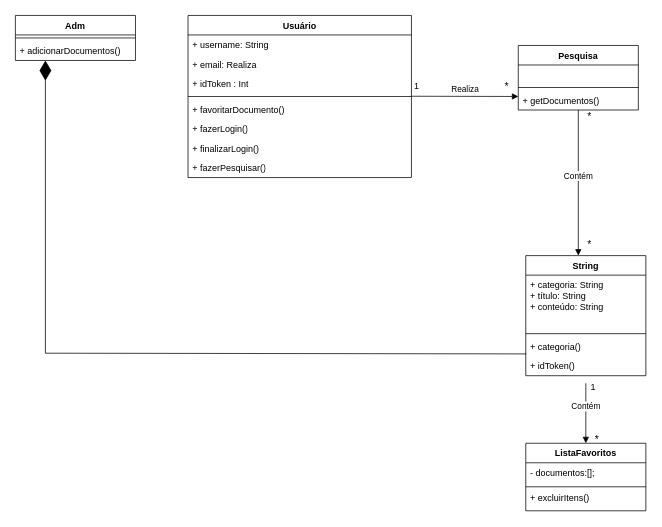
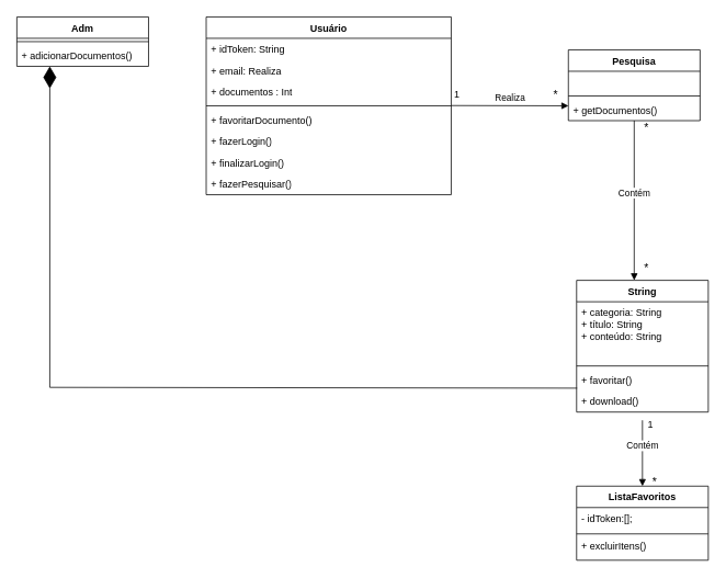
  <mxCell id="0" />
  <mxCell id="1" parent="0" />
  <mxCell id="2" value="Usuário" style="swimlane;fontStyle=1;align=center;verticalAlign=top;childLayout=stackLayout;horizontal=1;startSize=26;horizontalStack=0;resizeParent=1;resizeParentMax=0;resizeLast=0;collapsible=1;marginBottom=0;whiteSpace=wrap;html=1;" parent="1" vertex="1"><mxGeometry x="250" y="20" width="297.67" height="216" as="geometry" /></mxCell>
- <mxCell id="3" value="+ username: String&lt;br&gt;&lt;br&gt;" style="text;strokeColor=none;fillColor=none;align=left;verticalAlign=top;spacingLeft=4;spacingRight=4;overflow=hidden;rotatable=0;points=[[0,0.5],[1,0.5]];portConstraint=eastwest;whiteSpace=wrap;html=1;" parent="2" vertex="1"><mxGeometry y="26" width="297.67" height="26" as="geometry" /></mxCell>
+ <mxCell id="3" value="+ idToken: String&lt;br&gt;&lt;br&gt;" style="text;strokeColor=none;fillColor=none;align=left;verticalAlign=top;spacingLeft=4;spacingRight=4;overflow=hidden;rotatable=0;points=[[0,0.5],[1,0.5]];portConstraint=eastwest;whiteSpace=wrap;html=1;" parent="2" vertex="1"><mxGeometry y="26" width="297.67" height="26" as="geometry" /></mxCell>
  <mxCell id="4" value="+ email: Realiza" style="text;strokeColor=none;fillColor=none;align=left;verticalAlign=top;spacingLeft=4;spacingRight=4;overflow=hidden;rotatable=0;points=[[0,0.5],[1,0.5]];portConstraint=eastwest;whiteSpace=wrap;html=1;" parent="2" vertex="1"><mxGeometry y="52" width="297.67" height="26" as="geometry" /></mxCell>
- <mxCell id="5" value="+ idToken : Int" style="text;strokeColor=none;fillColor=none;align=left;verticalAlign=top;spacingLeft=4;spacingRight=4;overflow=hidden;rotatable=0;points=[[0,0.5],[1,0.5]];portConstraint=eastwest;whiteSpace=wrap;html=1;" parent="2" vertex="1"><mxGeometry y="78" width="297.67" height="26" as="geometry" /></mxCell>
+ <mxCell id="5" value="+ documentos : Int" style="text;strokeColor=none;fillColor=none;align=left;verticalAlign=top;spacingLeft=4;spacingRight=4;overflow=hidden;rotatable=0;points=[[0,0.5],[1,0.5]];portConstraint=eastwest;whiteSpace=wrap;html=1;" parent="2" vertex="1"><mxGeometry y="78" width="297.67" height="26" as="geometry" /></mxCell>
  <mxCell id="6" value="" style="line;strokeWidth=1;fillColor=none;align=left;verticalAlign=middle;spacingTop=-1;spacingLeft=3;spacingRight=3;rotatable=0;labelPosition=right;points=[];portConstraint=eastwest;strokeColor=inherit;" parent="2" vertex="1"><mxGeometry y="104" width="297.67" height="8" as="geometry" /></mxCell>
  <mxCell id="7" value="+ favoritarDocumento()" style="text;strokeColor=none;fillColor=none;align=left;verticalAlign=top;spacingLeft=4;spacingRight=4;overflow=hidden;rotatable=0;points=[[0,0.5],[1,0.5]];portConstraint=eastwest;whiteSpace=wrap;html=1;" parent="2" vertex="1"><mxGeometry y="112" width="297.67" height="26" as="geometry" /></mxCell>
  <mxCell id="8" value="+ fazerLogin()" style="text;strokeColor=none;fillColor=none;align=left;verticalAlign=top;spacingLeft=4;spacingRight=4;overflow=hidden;rotatable=0;points=[[0,0.5],[1,0.5]];portConstraint=eastwest;whiteSpace=wrap;html=1;" parent="2" vertex="1"><mxGeometry y="138" width="297.67" height="26" as="geometry" /></mxCell>
  <mxCell id="9" value="+ finalizarLogin()" style="text;strokeColor=none;fillColor=none;align=left;verticalAlign=top;spacingLeft=4;spacingRight=4;overflow=hidden;rotatable=0;points=[[0,0.5],[1,0.5]];portConstraint=eastwest;whiteSpace=wrap;html=1;" parent="2" vertex="1"><mxGeometry y="164" width="297.67" height="26" as="geometry" /></mxCell>
  <mxCell id="10" value="+ fazerPesquisar()" style="text;strokeColor=none;fillColor=none;align=left;verticalAlign=top;spacingLeft=4;spacingRight=4;overflow=hidden;rotatable=0;points=[[0,0.5],[1,0.5]];portConstraint=eastwest;whiteSpace=wrap;html=1;" parent="2" vertex="1"><mxGeometry y="190" width="297.67" height="26" as="geometry" /></mxCell>
  <mxCell id="11" value="Pesquisa" style="swimlane;fontStyle=1;align=center;verticalAlign=top;childLayout=stackLayout;horizontal=1;startSize=26;horizontalStack=0;resizeParent=1;resizeParentMax=0;resizeLast=0;collapsible=1;marginBottom=0;whiteSpace=wrap;html=1;" parent="1" vertex="1"><mxGeometry x="690" y="60" width="160" height="86" as="geometry" /></mxCell>
  <mxCell id="12" value="&amp;nbsp;&amp;nbsp;" style="text;strokeColor=none;fillColor=none;align=left;verticalAlign=top;spacingLeft=4;spacingRight=4;overflow=hidden;rotatable=0;points=[[0,0.5],[1,0.5]];portConstraint=eastwest;whiteSpace=wrap;html=1;" parent="11" vertex="1"><mxGeometry y="26" width="160" height="26" as="geometry" /></mxCell>
  <mxCell id="13" value="" style="line;strokeWidth=1;fillColor=none;align=left;verticalAlign=middle;spacingTop=-1;spacingLeft=3;spacingRight=3;rotatable=0;labelPosition=right;points=[];portConstraint=eastwest;strokeColor=inherit;" parent="11" vertex="1"><mxGeometry y="52" width="160" height="8" as="geometry" /></mxCell>
  <mxCell id="14" value="+ getDocumentos()" style="text;strokeColor=none;fillColor=none;align=left;verticalAlign=top;spacingLeft=4;spacingRight=4;overflow=hidden;rotatable=0;points=[[0,0.5],[1,0.5]];portConstraint=eastwest;whiteSpace=wrap;html=1;" parent="11" vertex="1"><mxGeometry y="60" width="160" height="26" as="geometry" /></mxCell>
  <mxCell id="15" value="Adm" style="swimlane;fontStyle=1;align=center;verticalAlign=top;childLayout=stackLayout;horizontal=1;startSize=26;horizontalStack=0;resizeParent=1;resizeParentMax=0;resizeLast=0;collapsible=1;marginBottom=0;whiteSpace=wrap;html=1;" parent="1" vertex="1"><mxGeometry x="20" y="20" width="160" height="60" as="geometry" /></mxCell>
  <mxCell id="16" value="" style="line;strokeWidth=1;fillColor=none;align=left;verticalAlign=middle;spacingTop=-1;spacingLeft=3;spacingRight=3;rotatable=0;labelPosition=right;points=[];portConstraint=eastwest;strokeColor=inherit;" parent="15" vertex="1"><mxGeometry y="26" width="160" height="8" as="geometry" /></mxCell>
  <mxCell id="17" value="+ adicionarDocumentos()" style="text;strokeColor=none;fillColor=none;align=left;verticalAlign=top;spacingLeft=4;spacingRight=4;overflow=hidden;rotatable=0;points=[[0,0.5],[1,0.5]];portConstraint=eastwest;whiteSpace=wrap;html=1;" parent="15" vertex="1"><mxGeometry y="34" width="160" height="26" as="geometry" /></mxCell>
  <mxCell id="18" value="Realiza" style="html=1;verticalAlign=bottom;endArrow=block;curved=0;rounded=0;entryX=0.001;entryY=0.307;entryDx=0;entryDy=0;entryPerimeter=0;" parent="1" target="14" edge="1"><mxGeometry width="80" relative="1" as="geometry"><mxPoint x="547.67" y="127.66" as="sourcePoint" /><mxPoint x="700" y="128" as="targetPoint" /></mxGeometry></mxCell>
  <mxCell id="19" value="&lt;font style=&quot;font-size: 14px;&quot;&gt;*&lt;/font&gt;" style="text;html=1;strokeColor=none;fillColor=none;align=center;verticalAlign=middle;whiteSpace=wrap;rounded=0;" parent="1" vertex="1"><mxGeometry x="670" y="110" width="10" height="10" as="geometry" /></mxCell>
  <mxCell id="20" value="1" style="text;html=1;strokeColor=none;fillColor=none;align=center;verticalAlign=middle;whiteSpace=wrap;rounded=0;" parent="1" vertex="1"><mxGeometry x="550" y="110" width="10" height="10" as="geometry" /></mxCell>
  <mxCell id="21" value="Contém" style="html=1;verticalAlign=bottom;endArrow=block;curved=0;rounded=0;entryX=0.5;entryY=0;entryDx=0;entryDy=0;" parent="1" source="14" edge="1"><mxGeometry width="80" relative="1" as="geometry"><mxPoint x="640" y="240" as="sourcePoint" /><mxPoint x="770" y="340" as="targetPoint" /></mxGeometry></mxCell>
  <mxCell id="22" value="&lt;font style=&quot;font-size: 14px;&quot;&gt;*&lt;/font&gt;" style="text;html=1;strokeColor=none;fillColor=none;align=center;verticalAlign=middle;whiteSpace=wrap;rounded=0;" parent="1" vertex="1"><mxGeometry x="780" y="320" width="10" height="10" as="geometry" /></mxCell>
  <mxCell id="23" value="ListaFavoritos" style="swimlane;fontStyle=1;align=center;verticalAlign=top;childLayout=stackLayout;horizontal=1;startSize=26;horizontalStack=0;resizeParent=1;resizeParentMax=0;resizeLast=0;collapsible=1;marginBottom=0;whiteSpace=wrap;html=1;" parent="1" vertex="1"><mxGeometry x="700" y="590" width="160" height="90" as="geometry" /></mxCell>
- <mxCell id="24" value="- documentos:[];" style="text;strokeColor=none;fillColor=none;align=left;verticalAlign=top;spacingLeft=4;spacingRight=4;overflow=hidden;rotatable=0;points=[[0,0.5],[1,0.5]];portConstraint=eastwest;whiteSpace=wrap;html=1;" vertex="1" parent="23"><mxGeometry y="26" width="160" height="30" as="geometry" /></mxCell>
+ <mxCell id="24" value="- idToken:[];" style="text;strokeColor=none;fillColor=none;align=left;verticalAlign=top;spacingLeft=4;spacingRight=4;overflow=hidden;rotatable=0;points=[[0,0.5],[1,0.5]];portConstraint=eastwest;whiteSpace=wrap;html=1;" vertex="1" parent="23"><mxGeometry y="26" width="160" height="30" as="geometry" /></mxCell>
  <mxCell id="25" value="" style="line;strokeWidth=1;fillColor=none;align=left;verticalAlign=middle;spacingTop=-1;spacingLeft=3;spacingRight=3;rotatable=0;labelPosition=right;points=[];portConstraint=eastwest;strokeColor=inherit;" parent="23" vertex="1"><mxGeometry y="56" width="160" height="4" as="geometry" /></mxCell>
  <mxCell id="26" value="+ excluirItens()" style="text;strokeColor=none;fillColor=none;align=left;verticalAlign=top;spacingLeft=4;spacingRight=4;overflow=hidden;rotatable=0;points=[[0,0.5],[1,0.5]];portConstraint=eastwest;whiteSpace=wrap;html=1;" parent="23" vertex="1"><mxGeometry y="60" width="160" height="30" as="geometry" /></mxCell>
  <mxCell id="27" value="" style="endArrow=diamondThin;endFill=1;endSize=24;html=1;rounded=0;exitX=0.004;exitY=0.883;exitDx=0;exitDy=0;exitPerimeter=0;" parent="1" source="31" edge="1"><mxGeometry width="160" relative="1" as="geometry"><mxPoint x="691.44" y="485.6" as="sourcePoint" /><mxPoint x="60" y="80" as="targetPoint" /><Array as="points"><mxPoint x="60" y="470" /></Array></mxGeometry></mxCell>
  <mxCell id="28" value="String" style="swimlane;fontStyle=1;align=center;verticalAlign=top;childLayout=stackLayout;horizontal=1;startSize=26;horizontalStack=0;resizeParent=1;resizeParentMax=0;resizeLast=0;collapsible=1;marginBottom=0;whiteSpace=wrap;html=1;" parent="1" vertex="1"><mxGeometry x="700" y="340" width="160" height="160" as="geometry" /></mxCell>
  <mxCell id="29" value="+ categoria: String&lt;br&gt;+ título: String&lt;br&gt;+ conteúdo: String" style="text;strokeColor=none;fillColor=none;align=left;verticalAlign=top;spacingLeft=4;spacingRight=4;overflow=hidden;rotatable=0;points=[[0,0.5],[1,0.5]];portConstraint=eastwest;whiteSpace=wrap;html=1;" parent="28" vertex="1"><mxGeometry y="26" width="160" height="74" as="geometry" /></mxCell>
  <mxCell id="30" value="" style="line;strokeWidth=1;fillColor=none;align=left;verticalAlign=middle;spacingTop=-1;spacingLeft=3;spacingRight=3;rotatable=0;labelPosition=right;points=[];portConstraint=eastwest;strokeColor=inherit;" parent="28" vertex="1"><mxGeometry y="100" width="160" height="8" as="geometry" /></mxCell>
- <mxCell id="31" value="+ categoria()" style="text;strokeColor=none;fillColor=none;align=left;verticalAlign=top;spacingLeft=4;spacingRight=4;overflow=hidden;rotatable=0;points=[[0,0.5],[1,0.5]];portConstraint=eastwest;whiteSpace=wrap;html=1;" parent="28" vertex="1"><mxGeometry y="108" width="160" height="26" as="geometry" /></mxCell>
- <mxCell id="32" value="+ idToken()" style="text;strokeColor=none;fillColor=none;align=left;verticalAlign=top;spacingLeft=4;spacingRight=4;overflow=hidden;rotatable=0;points=[[0,0.5],[1,0.5]];portConstraint=eastwest;whiteSpace=wrap;html=1;" vertex="1" parent="28"><mxGeometry y="134" width="160" height="26" as="geometry" /></mxCell>
+ <mxCell id="31" value="+ favoritar()" style="text;strokeColor=none;fillColor=none;align=left;verticalAlign=top;spacingLeft=4;spacingRight=4;overflow=hidden;rotatable=0;points=[[0,0.5],[1,0.5]];portConstraint=eastwest;whiteSpace=wrap;html=1;" parent="28" vertex="1"><mxGeometry y="108" width="160" height="26" as="geometry" /></mxCell>
+ <mxCell id="32" value="+ download()" style="text;strokeColor=none;fillColor=none;align=left;verticalAlign=top;spacingLeft=4;spacingRight=4;overflow=hidden;rotatable=0;points=[[0,0.5],[1,0.5]];portConstraint=eastwest;whiteSpace=wrap;html=1;" vertex="1" parent="28"><mxGeometry y="134" width="160" height="26" as="geometry" /></mxCell>
  <mxCell id="33" value="Contém" style="html=1;verticalAlign=bottom;endArrow=block;curved=0;rounded=0;" edge="1" parent="1"><mxGeometry width="80" relative="1" as="geometry"><mxPoint x="780" y="510" as="sourcePoint" /><mxPoint x="780" y="590" as="targetPoint" /></mxGeometry></mxCell>
  <mxCell id="34" value="&lt;font style=&quot;font-size: 14px;&quot;&gt;*&lt;/font&gt;" style="text;html=1;strokeColor=none;fillColor=none;align=center;verticalAlign=middle;whiteSpace=wrap;rounded=0;" vertex="1" parent="1"><mxGeometry x="780" y="150" width="10" height="10" as="geometry" /></mxCell>
  <mxCell id="35" value="1" style="text;html=1;strokeColor=none;fillColor=none;align=center;verticalAlign=middle;whiteSpace=wrap;rounded=0;" vertex="1" parent="1"><mxGeometry x="760" y="500" width="60" height="30" as="geometry" /></mxCell>
  <mxCell id="36" style="edgeStyle=orthogonalEdgeStyle;rounded=0;orthogonalLoop=1;jettySize=auto;html=1;exitX=0.5;exitY=1;exitDx=0;exitDy=0;" edge="1" parent="1" source="35" target="35"><mxGeometry relative="1" as="geometry" /></mxCell>
  <mxCell id="37" value="&lt;font style=&quot;font-size: 14px;&quot;&gt;*&lt;/font&gt;" style="text;html=1;strokeColor=none;fillColor=none;align=center;verticalAlign=middle;whiteSpace=wrap;rounded=0;" vertex="1" parent="1"><mxGeometry x="790" y="580" width="10" height="10" as="geometry" /></mxCell>
